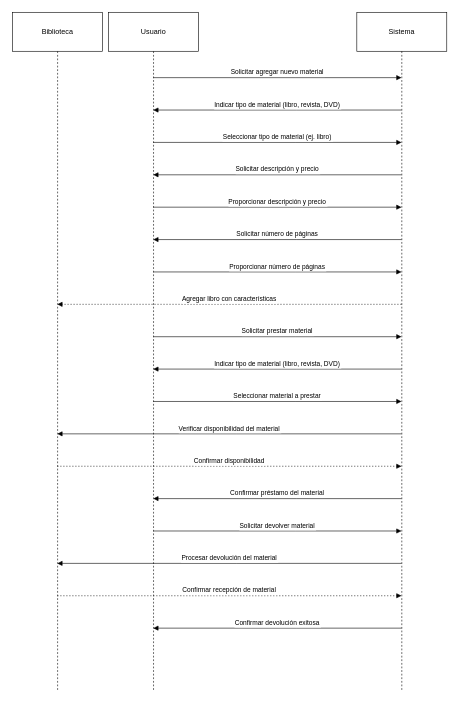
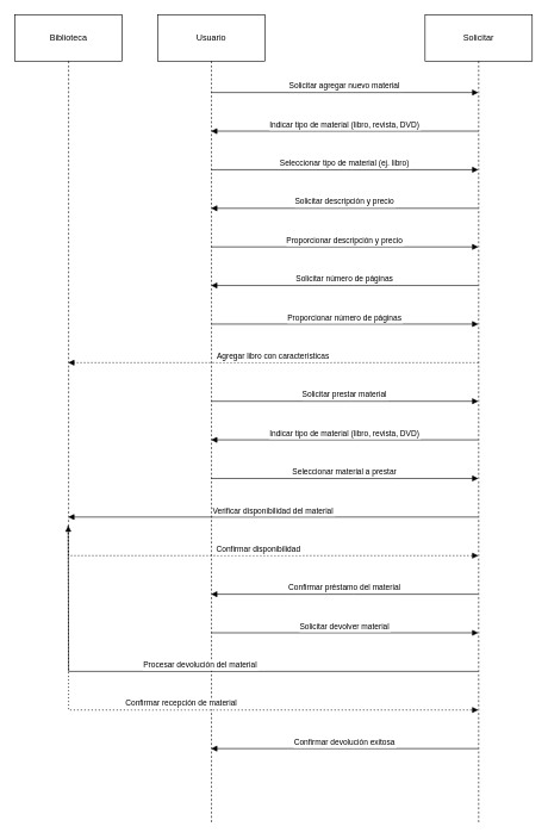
  <mxCell id="0" />
  <mxCell id="1" parent="0" />
- <mxCell id="2" value="Biblioteca" style="shape=umlLifeline;perimeter=lifelinePerimeter;whiteSpace=wrap;container=1;dropTarget=0;collapsible=0;recursiveResize=0;outlineConnect=0;portConstraint=eastwest;newEdgeStyle={&quot;edgeStyle&quot;:&quot;elbowEdgeStyle&quot;,&quot;elbow&quot;:&quot;vertical&quot;,&quot;curved&quot;:0,&quot;rounded&quot;:0};size=65;" parent="1" vertex="1"><mxGeometry width="150" height="1132" as="geometry" x="20" y="20" /></mxCell>
- <mxCell id="3" value="Usuario" style="shape=umlLifeline;perimeter=lifelinePerimeter;whiteSpace=wrap;container=1;dropTarget=0;collapsible=0;recursiveResize=0;outlineConnect=0;portConstraint=eastwest;newEdgeStyle={&quot;edgeStyle&quot;:&quot;elbowEdgeStyle&quot;,&quot;elbow&quot;:&quot;vertical&quot;,&quot;curved&quot;:0,&quot;rounded&quot;:0};size=65;" parent="1" vertex="1"><mxGeometry x="180" y="20" width="150" height="1132" as="geometry" /></mxCell>
- <mxCell id="4" value="Sistema" style="shape=umlLifeline;perimeter=lifelinePerimeter;whiteSpace=wrap;container=1;dropTarget=0;collapsible=0;recursiveResize=0;outlineConnect=0;portConstraint=eastwest;newEdgeStyle={&quot;edgeStyle&quot;:&quot;elbowEdgeStyle&quot;,&quot;elbow&quot;:&quot;vertical&quot;,&quot;curved&quot;:0,&quot;rounded&quot;:0};size=65;" parent="1" vertex="1"><mxGeometry x="594" width="150" height="1132" as="geometry" y="20" /></mxCell>
+ <mxCell id="2" value="Biblioteca" style="shape=umlLifeline;perimeter=lifelinePerimeter;whiteSpace=wrap;container=1;dropTarget=0;collapsible=0;recursiveResize=0;outlineConnect=0;portConstraint=eastwest;newEdgeStyle={&quot;edgeStyle&quot;:&quot;elbowEdgeStyle&quot;,&quot;elbow&quot;:&quot;vertical&quot;,&quot;curved&quot;:0,&quot;rounded&quot;:0};size=65;" parent="1" vertex="1"><mxGeometry x="20" y="20" width="150" height="715" as="geometry" /></mxCell>
+ <mxCell id="3" value="Usuario" style="shape=umlLifeline;perimeter=lifelinePerimeter;whiteSpace=wrap;container=1;dropTarget=0;collapsible=0;recursiveResize=0;outlineConnect=0;portConstraint=eastwest;newEdgeStyle={&quot;edgeStyle&quot;:&quot;elbowEdgeStyle&quot;,&quot;elbow&quot;:&quot;vertical&quot;,&quot;curved&quot;:0,&quot;rounded&quot;:0};size=65;" parent="1" vertex="1"><mxGeometry x="220" width="150" height="1132" as="geometry" y="20" /></mxCell>
+ <mxCell id="4" value="Solicitar" style="shape=umlLifeline;perimeter=lifelinePerimeter;whiteSpace=wrap;container=1;dropTarget=0;collapsible=0;recursiveResize=0;outlineConnect=0;portConstraint=eastwest;newEdgeStyle={&quot;edgeStyle&quot;:&quot;elbowEdgeStyle&quot;,&quot;elbow&quot;:&quot;vertical&quot;,&quot;curved&quot;:0,&quot;rounded&quot;:0};size=65;" parent="1" vertex="1"><mxGeometry x="594" width="150" height="1132" as="geometry" y="20" /></mxCell>
  <mxCell id="5" value="Solicitar agregar nuevo material" style="verticalAlign=bottom;edgeStyle=elbowEdgeStyle;elbow=vertical;curved=0;rounded=0;endArrow=block;" parent="1" source="3" target="4" edge="1"><mxGeometry relative="1" as="geometry"><Array as="points"><mxPoint x="491" y="129" /></Array></mxGeometry></mxCell>
  <mxCell id="6" value="Indicar tipo de material (libro, revista, DVD)" style="verticalAlign=bottom;edgeStyle=elbowEdgeStyle;elbow=vertical;curved=0;rounded=0;endArrow=block;" parent="1" source="4" target="3" edge="1"><mxGeometry relative="1" as="geometry"><Array as="points"><mxPoint x="494" y="183" /></Array></mxGeometry></mxCell>
  <mxCell id="7" value="Seleccionar tipo de material (ej. libro)" style="verticalAlign=bottom;edgeStyle=elbowEdgeStyle;elbow=vertical;curved=0;rounded=0;endArrow=block;" parent="1" source="3" target="4" edge="1"><mxGeometry relative="1" as="geometry"><Array as="points"><mxPoint x="491" y="237" /></Array></mxGeometry></mxCell>
  <mxCell id="8" value="Solicitar descripción y precio" style="verticalAlign=bottom;edgeStyle=elbowEdgeStyle;elbow=vertical;curved=0;rounded=0;endArrow=block;" parent="1" source="4" target="3" edge="1"><mxGeometry relative="1" as="geometry"><Array as="points"><mxPoint x="494" y="291" /></Array></mxGeometry></mxCell>
  <mxCell id="9" value="Proporcionar descripción y precio" style="verticalAlign=bottom;edgeStyle=elbowEdgeStyle;elbow=vertical;curved=0;rounded=0;endArrow=block;" parent="1" source="3" target="4" edge="1"><mxGeometry relative="1" as="geometry"><Array as="points"><mxPoint x="491" y="345" /></Array></mxGeometry></mxCell>
  <mxCell id="10" value="Solicitar número de páginas" style="verticalAlign=bottom;edgeStyle=elbowEdgeStyle;elbow=vertical;curved=0;rounded=0;endArrow=block;" parent="1" source="4" target="3" edge="1"><mxGeometry relative="1" as="geometry"><Array as="points"><mxPoint x="494" y="399" /></Array></mxGeometry></mxCell>
  <mxCell id="11" value="Proporcionar número de páginas" style="verticalAlign=bottom;edgeStyle=elbowEdgeStyle;elbow=vertical;curved=0;rounded=0;endArrow=block;" parent="1" source="3" target="4" edge="1"><mxGeometry relative="1" as="geometry"><Array as="points"><mxPoint x="491" y="453" /></Array></mxGeometry></mxCell>
  <mxCell id="12" value="Agregar libro con características" style="verticalAlign=bottom;edgeStyle=elbowEdgeStyle;elbow=vertical;curved=0;rounded=0;dashed=1;dashPattern=2 3;endArrow=block;" parent="1" source="4" target="2" edge="1"><mxGeometry relative="1" as="geometry"><Array as="points"><mxPoint x="394" y="507" /></Array></mxGeometry></mxCell>
  <mxCell id="13" value="Solicitar prestar material" style="verticalAlign=bottom;edgeStyle=elbowEdgeStyle;elbow=vertical;curved=0;rounded=0;endArrow=block;" parent="1" source="3" target="4" edge="1"><mxGeometry relative="1" as="geometry"><Array as="points"><mxPoint x="491" y="561" /></Array></mxGeometry></mxCell>
  <mxCell id="14" value="Indicar tipo de material (libro, revista, DVD)" style="verticalAlign=bottom;edgeStyle=elbowEdgeStyle;elbow=vertical;curved=0;rounded=0;endArrow=block;" parent="1" source="4" target="3" edge="1"><mxGeometry relative="1" as="geometry"><Array as="points"><mxPoint x="494" y="615" /></Array></mxGeometry></mxCell>
  <mxCell id="15" value="Seleccionar material a prestar" style="verticalAlign=bottom;edgeStyle=elbowEdgeStyle;elbow=vertical;curved=0;rounded=0;endArrow=block;" parent="1" source="3" target="4" edge="1"><mxGeometry relative="1" as="geometry"><Array as="points"><mxPoint x="491" y="669" /></Array></mxGeometry></mxCell>
  <mxCell id="16" value="Verificar disponibilidad del material" style="verticalAlign=bottom;edgeStyle=elbowEdgeStyle;elbow=vertical;curved=0;rounded=0;endArrow=block;" parent="1" source="4" target="2" edge="1"><mxGeometry relative="1" as="geometry"><Array as="points"><mxPoint x="394" y="723" /></Array></mxGeometry></mxCell>
  <mxCell id="17" value="Confirmar disponibilidad" style="verticalAlign=bottom;edgeStyle=elbowEdgeStyle;elbow=vertical;curved=0;rounded=0;dashed=1;dashPattern=2 3;endArrow=block;" parent="1" source="2" target="4" edge="1"><mxGeometry relative="1" as="geometry"><Array as="points"><mxPoint x="391" y="777" /></Array></mxGeometry></mxCell>
  <mxCell id="18" value="Confirmar préstamo del material" style="verticalAlign=bottom;edgeStyle=elbowEdgeStyle;elbow=vertical;curved=0;rounded=0;endArrow=block;" parent="1" source="4" target="3" edge="1"><mxGeometry relative="1" as="geometry"><Array as="points"><mxPoint x="494" y="831" /></Array></mxGeometry></mxCell>
  <mxCell id="19" value="Solicitar devolver material" style="verticalAlign=bottom;edgeStyle=elbowEdgeStyle;elbow=vertical;curved=0;rounded=0;endArrow=block;" parent="1" source="3" target="4" edge="1"><mxGeometry relative="1" as="geometry"><Array as="points"><mxPoint x="491" y="885" /></Array></mxGeometry></mxCell>
  <mxCell id="20" value="Procesar devolución del material" style="verticalAlign=bottom;edgeStyle=elbowEdgeStyle;elbow=vertical;curved=0;rounded=0;endArrow=block;" parent="1" source="4" target="2" edge="1"><mxGeometry relative="1" as="geometry"><Array as="points"><mxPoint x="394" y="939" /></Array></mxGeometry></mxCell>
  <mxCell id="21" value="Confirmar recepción de material" style="verticalAlign=bottom;edgeStyle=elbowEdgeStyle;elbow=vertical;curved=0;rounded=0;dashed=1;dashPattern=2 3;endArrow=block;" parent="1" source="2" target="4" edge="1"><mxGeometry relative="1" as="geometry"><Array as="points"><mxPoint x="391" y="993" /></Array></mxGeometry></mxCell>
  <mxCell id="22" value="Confirmar devolución exitosa" style="verticalAlign=bottom;edgeStyle=elbowEdgeStyle;elbow=vertical;curved=0;rounded=0;endArrow=block;" parent="1" source="4" target="3" edge="1"><mxGeometry relative="1" as="geometry"><Array as="points"><mxPoint x="494" y="1047" /></Array></mxGeometry></mxCell>
